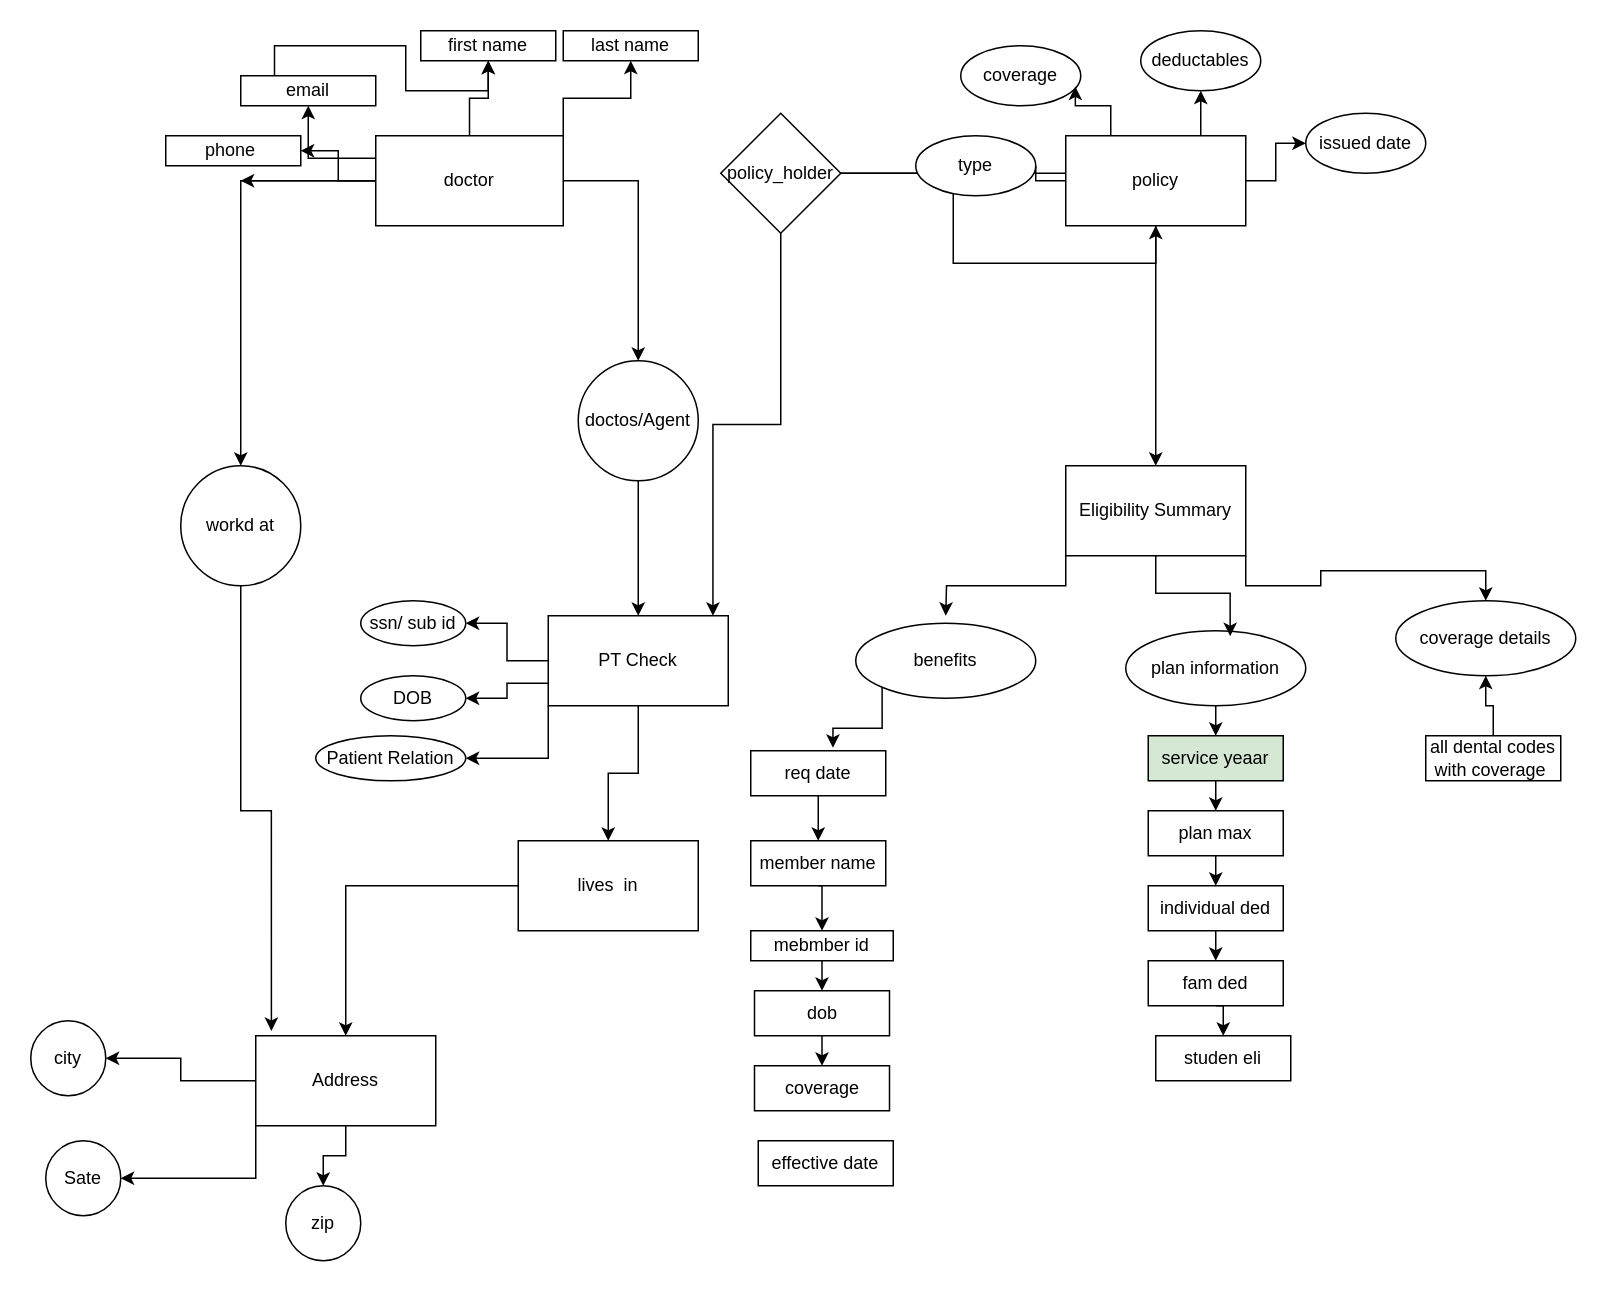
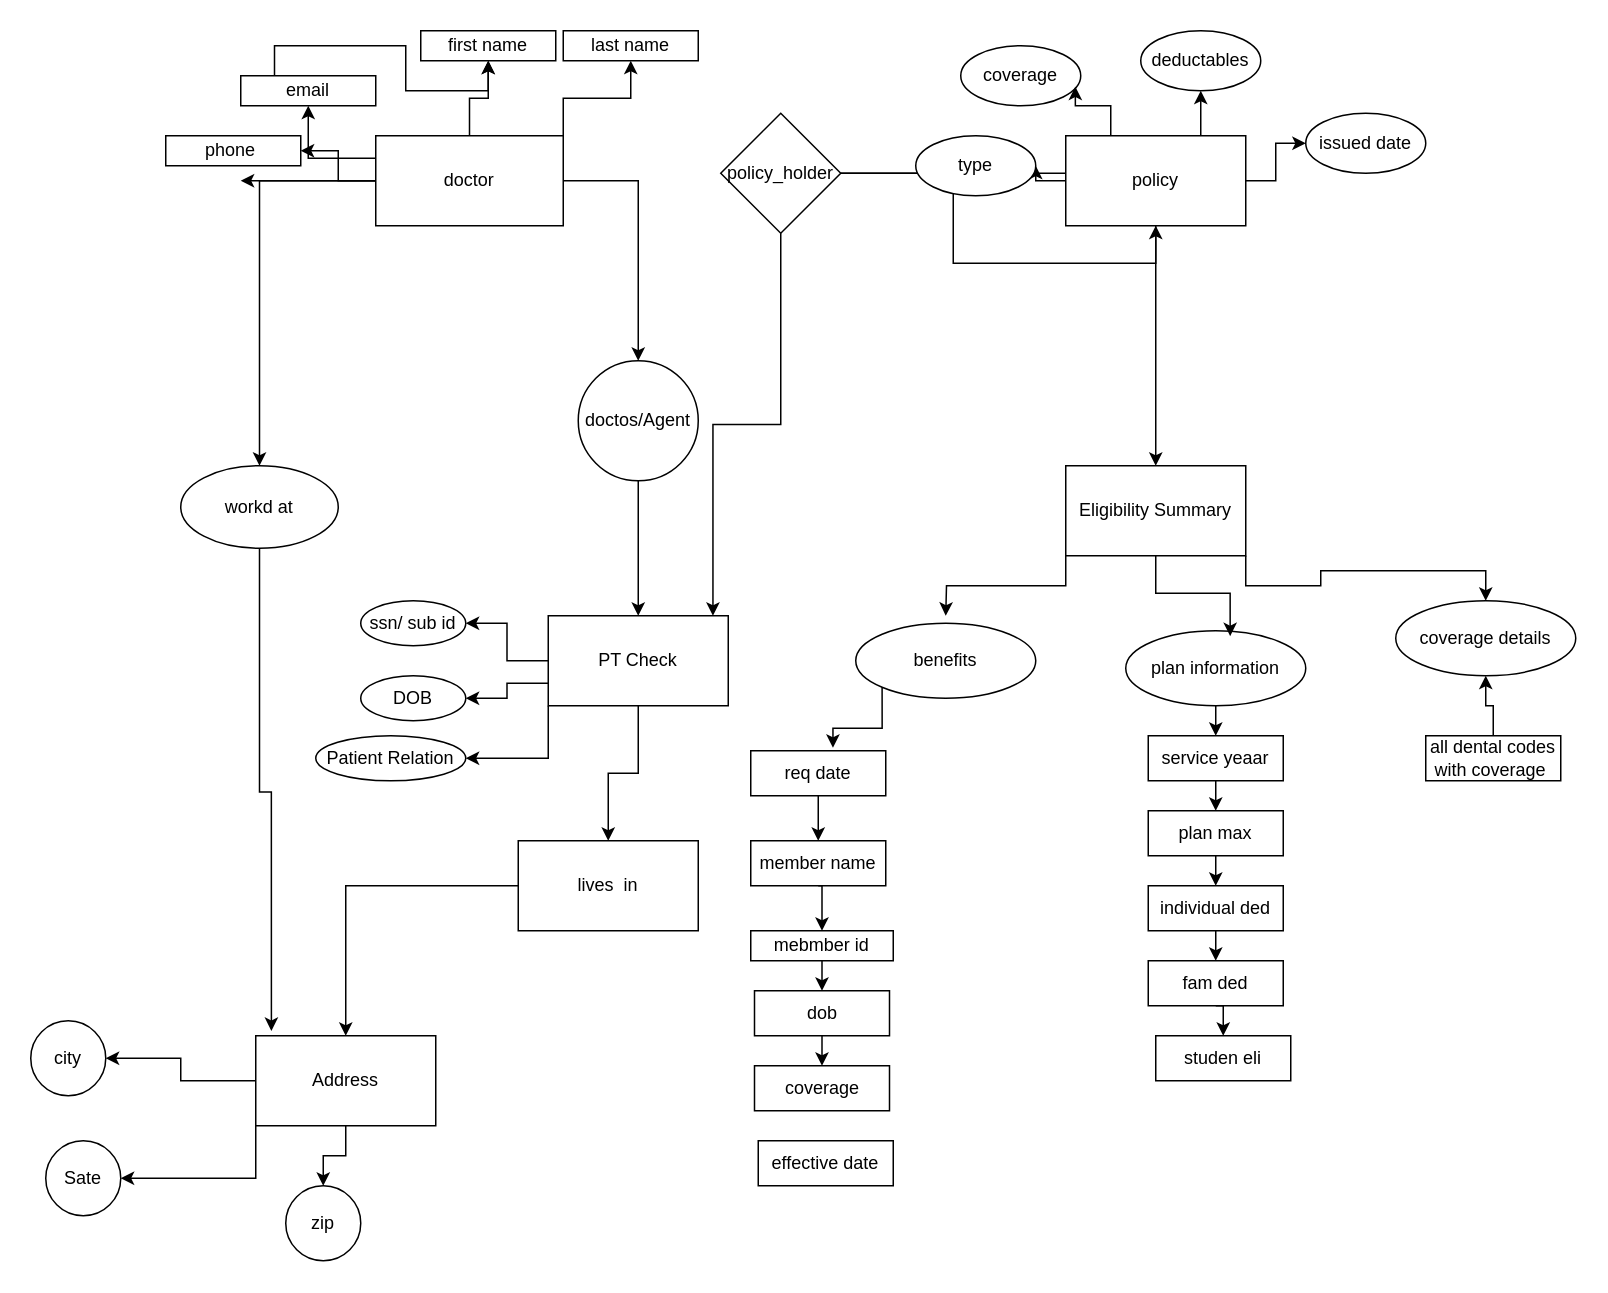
  <mxCell id="0" />
  <mxCell id="1" parent="0" />
  <mxCell id="2" value="" style="edgeStyle=orthogonalEdgeStyle;rounded=0;orthogonalLoop=1;jettySize=auto;html=1;" edge="1" parent="1" source="9" target="10"><mxGeometry relative="1" as="geometry" /></mxCell>
  <mxCell id="3" style="edgeStyle=orthogonalEdgeStyle;rounded=0;orthogonalLoop=1;jettySize=auto;html=1;exitX=1;exitY=0;exitDx=0;exitDy=0;" edge="1" parent="1" source="9" target="11"><mxGeometry relative="1" as="geometry" /></mxCell>
  <mxCell id="4" style="edgeStyle=orthogonalEdgeStyle;rounded=0;orthogonalLoop=1;jettySize=auto;html=1;exitX=0;exitY=0.25;exitDx=0;exitDy=0;entryX=0.5;entryY=1;entryDx=0;entryDy=0;" edge="1" parent="1" source="9" target="13"><mxGeometry relative="1" as="geometry" /></mxCell>
  <mxCell id="5" style="edgeStyle=orthogonalEdgeStyle;rounded=0;orthogonalLoop=1;jettySize=auto;html=1;exitX=0;exitY=0.5;exitDx=0;exitDy=0;" edge="1" parent="1" source="9"><mxGeometry relative="1" as="geometry"><mxPoint x="160" y="120" as="targetPoint" /></mxGeometry></mxCell>
  <mxCell id="6" value="" style="edgeStyle=orthogonalEdgeStyle;rounded=0;orthogonalLoop=1;jettySize=auto;html=1;" edge="1" parent="1" source="9" target="16"><mxGeometry relative="1" as="geometry" /></mxCell>
  <mxCell id="7" value="" style="edgeStyle=orthogonalEdgeStyle;rounded=0;orthogonalLoop=1;jettySize=auto;html=1;" edge="1" parent="1" source="9" target="14"><mxGeometry relative="1" as="geometry" /></mxCell>
  <mxCell id="8" value="" style="edgeStyle=orthogonalEdgeStyle;rounded=0;orthogonalLoop=1;jettySize=auto;html=1;" edge="1" parent="1" source="9" target="17"><mxGeometry relative="1" as="geometry" /></mxCell>
  <mxCell id="9" value="doctor" style="rounded=0;whiteSpace=wrap;html=1;" vertex="1" parent="1"><mxGeometry x="250" y="90" width="125" height="60" as="geometry" /></mxCell>
  <mxCell id="10" value="first name" style="whiteSpace=wrap;html=1;rounded=0;" vertex="1" parent="1"><mxGeometry x="280" y="20" width="90" height="20" as="geometry" /></mxCell>
  <mxCell id="11" value="last name" style="whiteSpace=wrap;html=1;rounded=0;" vertex="1" parent="1"><mxGeometry x="375" y="20" width="90" height="20" as="geometry" /></mxCell>
  <mxCell id="12" style="edgeStyle=orthogonalEdgeStyle;rounded=0;orthogonalLoop=1;jettySize=auto;html=1;exitX=0.25;exitY=0;exitDx=0;exitDy=0;" edge="1" parent="1" source="13" target="10"><mxGeometry relative="1" as="geometry" /></mxCell>
  <mxCell id="13" value="email" style="whiteSpace=wrap;html=1;rounded=0;" vertex="1" parent="1"><mxGeometry x="160" y="50" width="90" height="20" as="geometry" /></mxCell>
  <mxCell id="14" value="phone&amp;nbsp;" style="whiteSpace=wrap;html=1;rounded=0;" vertex="1" parent="1"><mxGeometry x="110" y="90" width="90" height="20" as="geometry" /></mxCell>
  <mxCell id="15" value="" style="edgeStyle=orthogonalEdgeStyle;rounded=0;orthogonalLoop=1;jettySize=auto;html=1;" edge="1" parent="1" source="16" target="22"><mxGeometry relative="1" as="geometry" /></mxCell>
  <mxCell id="16" value="doctos/Agent" style="ellipse;whiteSpace=wrap;html=1;rounded=0;" vertex="1" parent="1"><mxGeometry x="385" y="240" width="80" height="80" as="geometry" /></mxCell>
- <mxCell id="17" value="workd at" style="ellipse;whiteSpace=wrap;html=1;rounded=0;" vertex="1" parent="1"><mxGeometry x="120" y="310" width="80" height="80" as="geometry" /></mxCell>
+ <mxCell id="17" value="workd at" style="ellipse;whiteSpace=wrap;html=1;rounded=0;" vertex="1" parent="1"><mxGeometry x="120" y="310" width="105" height="55" as="geometry" /></mxCell>
  <mxCell id="18" value="" style="edgeStyle=orthogonalEdgeStyle;rounded=0;orthogonalLoop=1;jettySize=auto;html=1;" edge="1" parent="1" source="22" target="23"><mxGeometry relative="1" as="geometry" /></mxCell>
  <mxCell id="19" style="edgeStyle=orthogonalEdgeStyle;rounded=0;orthogonalLoop=1;jettySize=auto;html=1;exitX=0;exitY=0.75;exitDx=0;exitDy=0;entryX=1;entryY=0.5;entryDx=0;entryDy=0;" edge="1" parent="1" source="22" target="24"><mxGeometry relative="1" as="geometry" /></mxCell>
  <mxCell id="20" style="edgeStyle=orthogonalEdgeStyle;rounded=0;orthogonalLoop=1;jettySize=auto;html=1;exitX=0;exitY=1;exitDx=0;exitDy=0;entryX=1;entryY=0.5;entryDx=0;entryDy=0;" edge="1" parent="1" source="22" target="25"><mxGeometry relative="1" as="geometry" /></mxCell>
  <mxCell id="21" value="" style="edgeStyle=orthogonalEdgeStyle;rounded=0;orthogonalLoop=1;jettySize=auto;html=1;" edge="1" parent="1" source="22" target="27"><mxGeometry relative="1" as="geometry" /></mxCell>
  <mxCell id="22" value="PT Check" style="whiteSpace=wrap;html=1;rounded=0;" vertex="1" parent="1"><mxGeometry x="365" y="410" width="120" height="60" as="geometry" /></mxCell>
  <mxCell id="23" value="ssn/ sub id" style="ellipse;whiteSpace=wrap;html=1;rounded=0;" vertex="1" parent="1"><mxGeometry x="240" y="400" width="70" height="30" as="geometry" /></mxCell>
  <mxCell id="24" value="DOB" style="ellipse;whiteSpace=wrap;html=1;rounded=0;" vertex="1" parent="1"><mxGeometry x="240" y="450" width="70" height="30" as="geometry" /></mxCell>
  <mxCell id="25" value="Patient Relation" style="ellipse;whiteSpace=wrap;html=1;rounded=0;" vertex="1" parent="1"><mxGeometry x="210" y="490" width="100" height="30" as="geometry" /></mxCell>
  <mxCell id="26" value="" style="edgeStyle=orthogonalEdgeStyle;rounded=0;orthogonalLoop=1;jettySize=auto;html=1;" edge="1" parent="1" source="27" target="31"><mxGeometry relative="1" as="geometry" /></mxCell>
  <mxCell id="27" value="lives&amp;nbsp; in" style="whiteSpace=wrap;html=1;rounded=0;" vertex="1" parent="1"><mxGeometry x="345" y="560" width="120" height="60" as="geometry" /></mxCell>
  <mxCell id="28" value="" style="edgeStyle=orthogonalEdgeStyle;rounded=0;orthogonalLoop=1;jettySize=auto;html=1;" edge="1" parent="1" source="31" target="32"><mxGeometry relative="1" as="geometry" /></mxCell>
  <mxCell id="29" style="edgeStyle=orthogonalEdgeStyle;rounded=0;orthogonalLoop=1;jettySize=auto;html=1;exitX=0;exitY=1;exitDx=0;exitDy=0;entryX=1;entryY=0.5;entryDx=0;entryDy=0;" edge="1" parent="1" source="31" target="33"><mxGeometry relative="1" as="geometry" /></mxCell>
  <mxCell id="30" style="edgeStyle=orthogonalEdgeStyle;rounded=0;orthogonalLoop=1;jettySize=auto;html=1;exitX=0.5;exitY=1;exitDx=0;exitDy=0;entryX=0.5;entryY=0;entryDx=0;entryDy=0;" edge="1" parent="1" source="31" target="34"><mxGeometry relative="1" as="geometry" /></mxCell>
  <mxCell id="31" value="Address" style="whiteSpace=wrap;html=1;rounded=0;" vertex="1" parent="1"><mxGeometry y="690" width="120" height="60" as="geometry" x="170" /></mxCell>
  <mxCell id="32" value="city" style="ellipse;whiteSpace=wrap;html=1;rounded=0;" vertex="1" parent="1"><mxGeometry x="20" y="680" width="50" height="50" as="geometry" /></mxCell>
  <mxCell id="33" value="Sate" style="ellipse;whiteSpace=wrap;html=1;rounded=0;" vertex="1" parent="1"><mxGeometry x="30" y="760" width="50" height="50" as="geometry" /></mxCell>
  <mxCell id="34" value="zip" style="ellipse;whiteSpace=wrap;html=1;rounded=0;" vertex="1" parent="1"><mxGeometry x="190" y="790" width="50" height="50" as="geometry" /></mxCell>
  <mxCell id="35" style="edgeStyle=orthogonalEdgeStyle;rounded=0;orthogonalLoop=1;jettySize=auto;html=1;entryX=0.087;entryY=-0.053;entryDx=0;entryDy=0;entryPerimeter=0;" edge="1" parent="1" source="17" target="31"><mxGeometry relative="1" as="geometry" /></mxCell>
  <mxCell id="36" style="edgeStyle=orthogonalEdgeStyle;rounded=0;orthogonalLoop=1;jettySize=auto;html=1;exitX=1;exitY=0.5;exitDx=0;exitDy=0;entryX=0.5;entryY=1;entryDx=0;entryDy=0;" edge="1" parent="1" source="38" target="43"><mxGeometry relative="1" as="geometry" /></mxCell>
  <mxCell id="37" value="" style="edgeStyle=orthogonalEdgeStyle;rounded=0;orthogonalLoop=1;jettySize=auto;html=1;" edge="1" parent="1" source="38" target="51"><mxGeometry relative="1" as="geometry" /></mxCell>
  <mxCell id="38" value="policy_holder" style="rhombus;whiteSpace=wrap;html=1;" vertex="1" parent="1"><mxGeometry x="480" y="75" width="80" height="80" as="geometry" /></mxCell>
  <mxCell id="39" style="edgeStyle=orthogonalEdgeStyle;rounded=0;orthogonalLoop=1;jettySize=auto;html=1;entryX=0.915;entryY=0;entryDx=0;entryDy=0;entryPerimeter=0;" edge="1" parent="1" source="38" target="22"><mxGeometry relative="1" as="geometry" /></mxCell>
- <mxCell id="40" style="edgeStyle=orthogonalEdgeStyle;rounded=0;orthogonalLoop=1;jettySize=auto;html=1;exitX=0;exitY=0.5;exitDx=0;exitDy=0;endArrow=none;" edge="1" parent="1" source="43" target="45"><mxGeometry relative="1" as="geometry" /></mxCell>
+ <mxCell id="40" style="edgeStyle=orthogonalEdgeStyle;rounded=0;orthogonalLoop=1;jettySize=auto;html=1;exitX=0;exitY=0.5;exitDx=0;exitDy=0;" edge="1" parent="1" source="43" target="45"><mxGeometry relative="1" as="geometry" /></mxCell>
  <mxCell id="41" style="edgeStyle=orthogonalEdgeStyle;rounded=0;orthogonalLoop=1;jettySize=auto;html=1;exitX=0.75;exitY=0;exitDx=0;exitDy=0;entryX=0.5;entryY=1;entryDx=0;entryDy=0;" edge="1" parent="1" source="43" target="46"><mxGeometry relative="1" as="geometry" /></mxCell>
  <mxCell id="42" style="edgeStyle=orthogonalEdgeStyle;rounded=0;orthogonalLoop=1;jettySize=auto;html=1;exitX=1;exitY=0.5;exitDx=0;exitDy=0;entryX=0;entryY=0.5;entryDx=0;entryDy=0;" edge="1" parent="1" source="43" target="47"><mxGeometry relative="1" as="geometry" /></mxCell>
  <mxCell id="43" value="policy" style="rounded=0;whiteSpace=wrap;html=1;" vertex="1" parent="1"><mxGeometry x="710" y="90" width="120" height="60" as="geometry" /></mxCell>
  <mxCell id="44" value="coverage" style="ellipse;whiteSpace=wrap;html=1;" vertex="1" parent="1"><mxGeometry x="640" y="30" width="80" height="40" as="geometry" /></mxCell>
  <mxCell id="45" value="type" style="ellipse;whiteSpace=wrap;html=1;" vertex="1" parent="1"><mxGeometry x="610" y="90" width="80" height="40" as="geometry" /></mxCell>
  <mxCell id="46" value="deductables" style="ellipse;whiteSpace=wrap;html=1;" vertex="1" parent="1"><mxGeometry x="760" y="20" width="80" height="40" as="geometry" /></mxCell>
  <mxCell id="47" value="issued date" style="ellipse;whiteSpace=wrap;html=1;" vertex="1" parent="1"><mxGeometry x="870" y="75" width="80" height="40" as="geometry" /></mxCell>
  <mxCell id="48" style="edgeStyle=orthogonalEdgeStyle;rounded=0;orthogonalLoop=1;jettySize=auto;html=1;exitX=0.25;exitY=0;exitDx=0;exitDy=0;entryX=0.955;entryY=0.68;entryDx=0;entryDy=0;entryPerimeter=0;" edge="1" parent="1" source="43" target="44"><mxGeometry relative="1" as="geometry" /></mxCell>
  <mxCell id="49" style="edgeStyle=orthogonalEdgeStyle;rounded=0;orthogonalLoop=1;jettySize=auto;html=1;exitX=1;exitY=1;exitDx=0;exitDy=0;" edge="1" parent="1" source="51" target="55"><mxGeometry relative="1" as="geometry" /></mxCell>
  <mxCell id="50" style="edgeStyle=orthogonalEdgeStyle;rounded=0;orthogonalLoop=1;jettySize=auto;html=1;exitX=0;exitY=1;exitDx=0;exitDy=0;" edge="1" parent="1" source="51"><mxGeometry relative="1" as="geometry"><mxPoint x="630" y="410" as="targetPoint" /></mxGeometry></mxCell>
  <mxCell id="51" value="Eligibility Summary" style="whiteSpace=wrap;html=1;" vertex="1" parent="1"><mxGeometry x="710" y="310" width="120" height="60" as="geometry" /></mxCell>
  <mxCell id="52" value="benefits" style="ellipse;whiteSpace=wrap;html=1;" vertex="1" parent="1"><mxGeometry x="570" y="415" width="120" height="50" as="geometry" /></mxCell>
  <mxCell id="53" style="edgeStyle=orthogonalEdgeStyle;rounded=0;orthogonalLoop=1;jettySize=auto;html=1;exitX=0.5;exitY=1;exitDx=0;exitDy=0;entryX=0.5;entryY=0;entryDx=0;entryDy=0;" edge="1" parent="1" source="54" target="69"><mxGeometry relative="1" as="geometry" /></mxCell>
  <mxCell id="54" value="plan information" style="ellipse;whiteSpace=wrap;html=1;" vertex="1" parent="1"><mxGeometry x="750" y="420" width="120" height="50" as="geometry" /></mxCell>
  <mxCell id="55" value="coverage details" style="ellipse;whiteSpace=wrap;html=1;" vertex="1" parent="1"><mxGeometry x="930" y="400" width="120" height="50" as="geometry" /></mxCell>
  <mxCell id="56" style="edgeStyle=orthogonalEdgeStyle;rounded=0;orthogonalLoop=1;jettySize=auto;html=1;exitX=0.5;exitY=1;exitDx=0;exitDy=0;entryX=0.58;entryY=0.072;entryDx=0;entryDy=0;entryPerimeter=0;" edge="1" parent="1" source="51" target="54"><mxGeometry relative="1" as="geometry" /></mxCell>
  <mxCell id="57" style="edgeStyle=orthogonalEdgeStyle;rounded=0;orthogonalLoop=1;jettySize=auto;html=1;exitX=0.5;exitY=1;exitDx=0;exitDy=0;entryX=0.5;entryY=0;entryDx=0;entryDy=0;" edge="1" parent="1" source="58" target="60"><mxGeometry relative="1" as="geometry" /></mxCell>
  <mxCell id="58" value="req date" style="rounded=0;whiteSpace=wrap;html=1;" vertex="1" parent="1"><mxGeometry x="500" y="500" width="90" height="30" as="geometry" /></mxCell>
  <mxCell id="59" style="edgeStyle=orthogonalEdgeStyle;rounded=0;orthogonalLoop=1;jettySize=auto;html=1;exitX=0.5;exitY=1;exitDx=0;exitDy=0;entryX=0.5;entryY=0;entryDx=0;entryDy=0;" edge="1" parent="1" source="60" target="62"><mxGeometry relative="1" as="geometry" /></mxCell>
  <mxCell id="60" value="member name" style="rounded=0;whiteSpace=wrap;html=1;" vertex="1" parent="1"><mxGeometry x="500" y="560" width="90" height="30" as="geometry" /></mxCell>
  <mxCell id="61" style="edgeStyle=orthogonalEdgeStyle;rounded=0;orthogonalLoop=1;jettySize=auto;html=1;exitX=0.5;exitY=1;exitDx=0;exitDy=0;entryX=0.5;entryY=0;entryDx=0;entryDy=0;" edge="1" parent="1" source="62" target="64"><mxGeometry relative="1" as="geometry" /></mxCell>
  <mxCell id="62" value="mebmber id" style="rounded=0;whiteSpace=wrap;html=1;" vertex="1" parent="1"><mxGeometry x="500" y="620" width="95" height="20" as="geometry" /></mxCell>
  <mxCell id="63" style="edgeStyle=orthogonalEdgeStyle;rounded=0;orthogonalLoop=1;jettySize=auto;html=1;exitX=0.5;exitY=1;exitDx=0;exitDy=0;entryX=0.5;entryY=0;entryDx=0;entryDy=0;" edge="1" parent="1" source="64" target="65"><mxGeometry relative="1" as="geometry" /></mxCell>
  <mxCell id="64" value="dob" style="rounded=0;whiteSpace=wrap;html=1;" vertex="1" parent="1"><mxGeometry x="502.5" y="660" width="90" height="30" as="geometry" /></mxCell>
  <mxCell id="65" value="coverage" style="rounded=0;whiteSpace=wrap;html=1;" vertex="1" parent="1"><mxGeometry x="502.5" y="710" width="90" height="30" as="geometry" /></mxCell>
  <mxCell id="66" style="edgeStyle=orthogonalEdgeStyle;rounded=0;orthogonalLoop=1;jettySize=auto;html=1;exitX=0;exitY=1;exitDx=0;exitDy=0;entryX=0.609;entryY=-0.067;entryDx=0;entryDy=0;entryPerimeter=0;" edge="1" parent="1" source="52" target="58"><mxGeometry relative="1" as="geometry" /></mxCell>
  <mxCell id="67" value="effective date" style="rounded=0;whiteSpace=wrap;html=1;" vertex="1" parent="1"><mxGeometry x="505" y="760" width="90" height="30" as="geometry" /></mxCell>
  <mxCell id="68" style="edgeStyle=orthogonalEdgeStyle;rounded=0;orthogonalLoop=1;jettySize=auto;html=1;exitX=0.5;exitY=1;exitDx=0;exitDy=0;entryX=0.5;entryY=0;entryDx=0;entryDy=0;" edge="1" parent="1" source="69" target="71"><mxGeometry relative="1" as="geometry" /></mxCell>
- <mxCell id="69" value="service yeaar" style="rounded=0;whiteSpace=wrap;html=1;fillColor=#d5e8d4;" vertex="1" parent="1"><mxGeometry x="765" y="490" width="90" height="30" as="geometry" /></mxCell>
+ <mxCell id="69" value="service yeaar" style="rounded=0;whiteSpace=wrap;html=1;" vertex="1" parent="1"><mxGeometry x="765" y="490" width="90" height="30" as="geometry" /></mxCell>
  <mxCell id="70" style="edgeStyle=orthogonalEdgeStyle;rounded=0;orthogonalLoop=1;jettySize=auto;html=1;exitX=0.5;exitY=1;exitDx=0;exitDy=0;entryX=0.5;entryY=0;entryDx=0;entryDy=0;" edge="1" parent="1" source="71" target="73"><mxGeometry relative="1" as="geometry" /></mxCell>
  <mxCell id="71" value="plan max" style="rounded=0;whiteSpace=wrap;html=1;" vertex="1" parent="1"><mxGeometry x="765" y="540" width="90" height="30" as="geometry" /></mxCell>
  <mxCell id="72" style="edgeStyle=orthogonalEdgeStyle;rounded=0;orthogonalLoop=1;jettySize=auto;html=1;exitX=0.5;exitY=1;exitDx=0;exitDy=0;entryX=0.5;entryY=0;entryDx=0;entryDy=0;" edge="1" parent="1" source="73" target="75"><mxGeometry relative="1" as="geometry" /></mxCell>
  <mxCell id="73" value="individual ded" style="rounded=0;whiteSpace=wrap;html=1;" vertex="1" parent="1"><mxGeometry x="765" y="590" width="90" height="30" as="geometry" /></mxCell>
  <mxCell id="74" style="edgeStyle=orthogonalEdgeStyle;rounded=0;orthogonalLoop=1;jettySize=auto;html=1;exitX=0.5;exitY=1;exitDx=0;exitDy=0;entryX=0.5;entryY=0;entryDx=0;entryDy=0;" edge="1" parent="1" source="75" target="76"><mxGeometry relative="1" as="geometry" /></mxCell>
  <mxCell id="75" value="fam ded" style="rounded=0;whiteSpace=wrap;html=1;" vertex="1" parent="1"><mxGeometry x="765" y="640" width="90" height="30" as="geometry" /></mxCell>
  <mxCell id="76" value="studen eli" style="rounded=0;whiteSpace=wrap;html=1;" vertex="1" parent="1"><mxGeometry x="770" y="690" width="90" height="30" as="geometry" /></mxCell>
  <mxCell id="77" value="" style="edgeStyle=orthogonalEdgeStyle;rounded=0;orthogonalLoop=1;jettySize=auto;html=1;" edge="1" parent="1" source="78" target="55"><mxGeometry relative="1" as="geometry" /></mxCell>
  <mxCell id="78" value="all dental codes with coverage&amp;nbsp;" style="rounded=0;whiteSpace=wrap;html=1;" vertex="1" parent="1"><mxGeometry x="950" y="490" width="90" height="30" as="geometry" /></mxCell>
